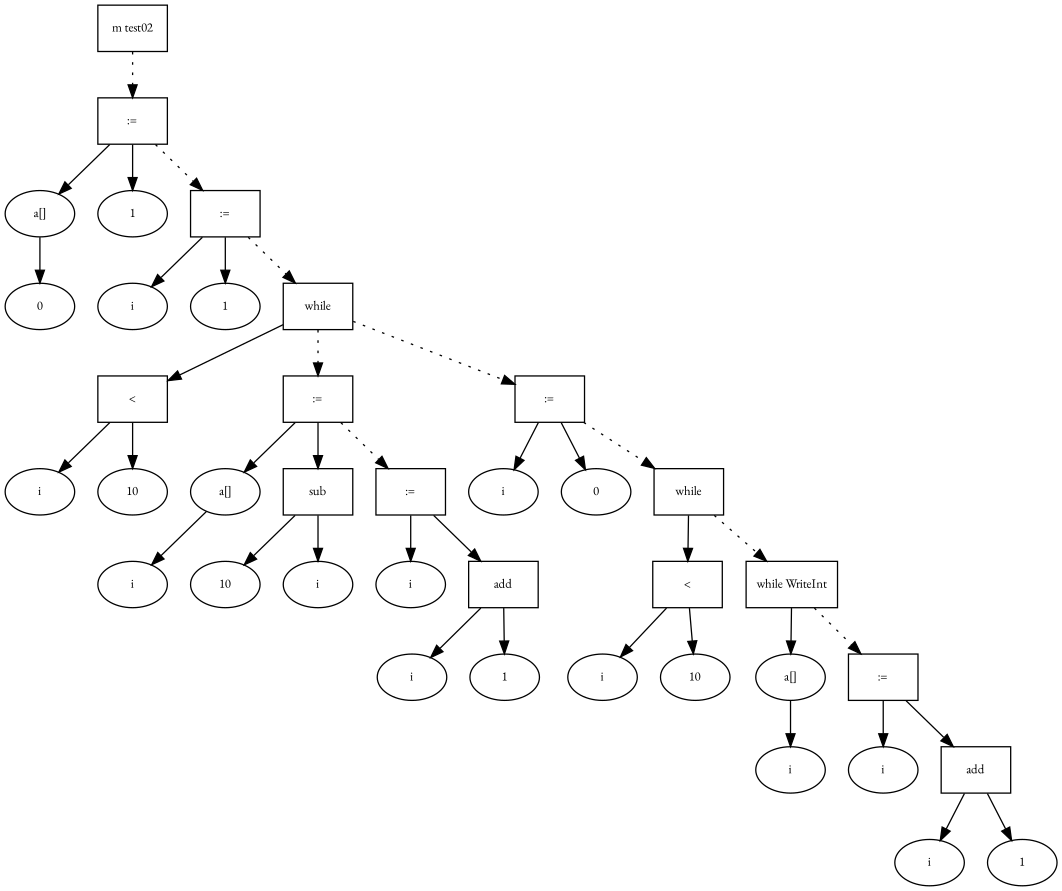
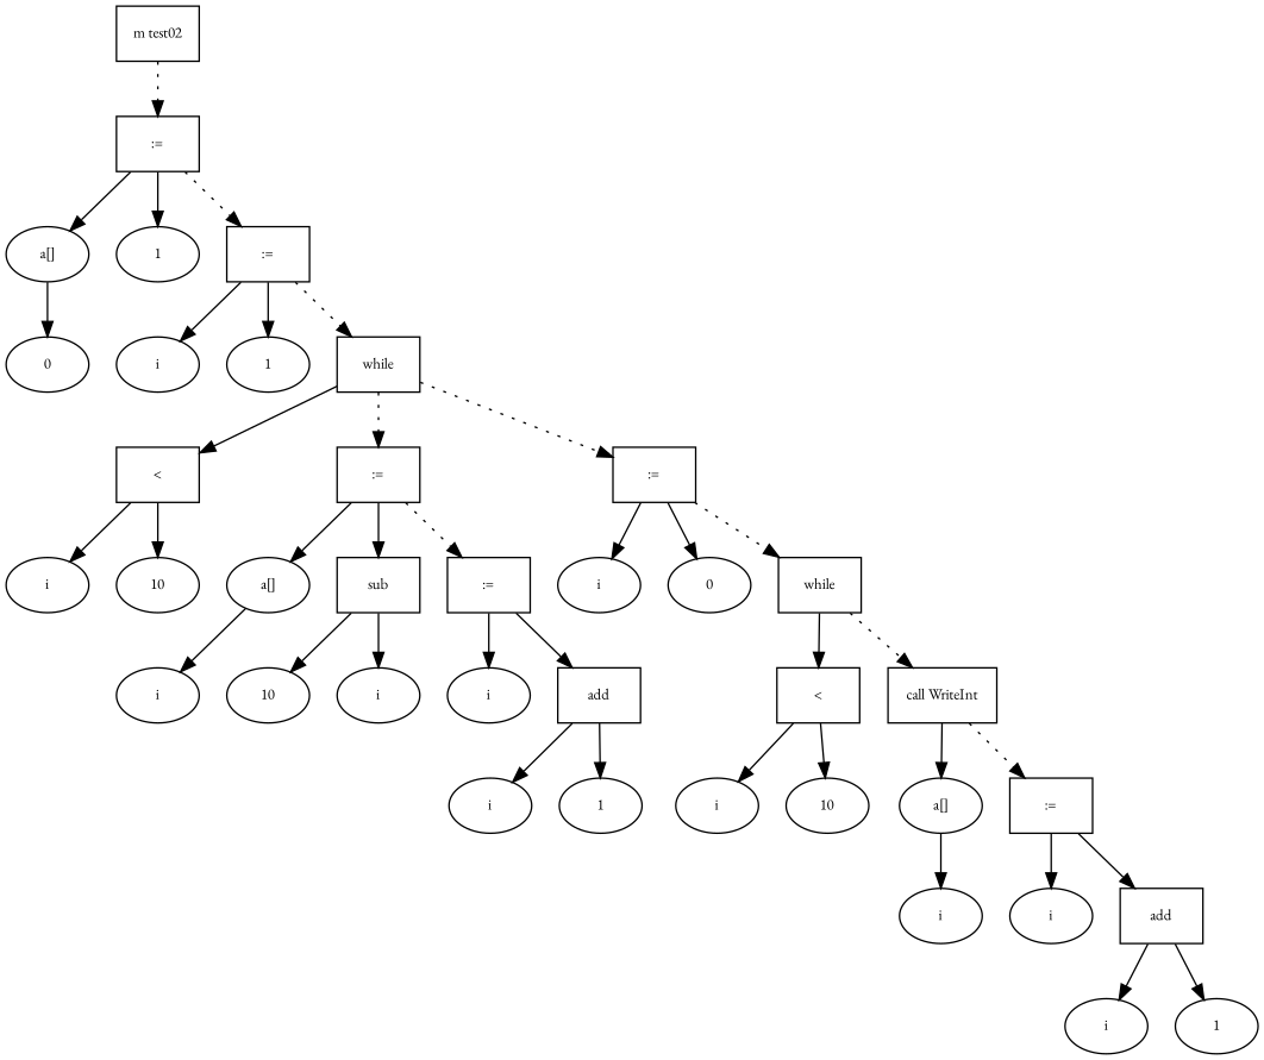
  digraph {
    fontname="EB Garamond"
    fontsize=10
    node [fontname="EB Garamond" fontsize=10 shape=ellipse]
    edge [fontname="EB Garamond" fontsize=10]
    n1 [label="m test02" shape=box]
    n2 [label=":=" shape=box]
    n3 [label="a[]"]
    n4 [label=1]
    n5 [label=":=" shape=box]
    n6 [label=0]
    n7 [label=i]
    n8 [label=1]
    n9 [label=while shape=box]
    n10 [label="<" shape=box]
    n11 [label=":=" shape=box]
    n12 [label=":=" shape=box]
    n13 [label=i]
    n14 [label=10]
    n15 [label="a[]"]
    n16 [label=sub shape=box]
    n17 [label=":=" shape=box]
    n18 [label=i]
    n19 [label=10]
    n20 [label=i]
    n21 [label=i]
    n22 [label=add shape=box]
    n23 [label=i]
    n24 [label=1]
    n25 [label=i]
    n26 [label=0]
    n27 [label=while shape=box]
    n28 [label="<" shape=box]
-   n29 [label="while WriteInt" shape=box]
+   n29 [label="call WriteInt" shape=box]
    n30 [label=i]
    n31 [label=10]
    n32 [label="a[]"]
    n33 [label=":=" shape=box]
    n34 [label=i]
    n35 [label=i]
    n36 [label=add shape=box]
    n37 [label=i]
    n38 [label=1]
    n1 -> n2 [style=dotted]
    n2 -> n3
    n2 -> n4
    n2 -> n5 [style=dotted]
    n3 -> n6
    n5 -> n7
    n5 -> n8
    n5 -> n9 [style=dotted]
    n9 -> n10
    n9 -> n11 [style=dotted]
    n9 -> n12 [style=dotted]
    n10 -> n13
    n10 -> n14
    n11 -> n15
    n11 -> n16
    n11 -> n17 [style=dotted]
    n12 -> n25
    n12 -> n26
    n12 -> n27 [style=dotted]
    n15 -> n18
    n16 -> n19
    n16 -> n20
    n17 -> n21
    n17 -> n22
    n22 -> n23
    n22 -> n24
    n27 -> n28
    n27 -> n29 [style=dotted]
    n28 -> n30
    n28 -> n31
    n29 -> n32
    n29 -> n33 [style=dotted]
    n32 -> n34
    n33 -> n35
    n33 -> n36
    n36 -> n37
    n36 -> n38
  }
